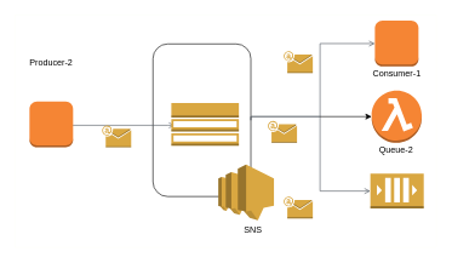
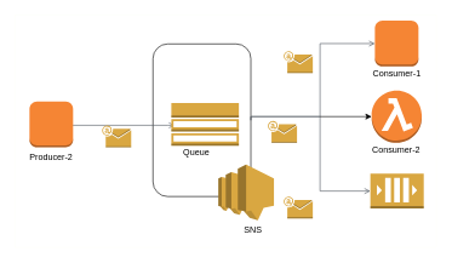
  <mxCell id="0" />
  <mxCell id="1" parent="0" />
  <mxCell id="2" value="" style="rounded=0;whiteSpace=wrap;html=1;strokeColor=#FEFFFA;" parent="1" vertex="1"><mxGeometry x="20" y="20" width="580" height="320" as="geometry" /></mxCell>
  <mxCell id="3" value="" style="rounded=1;whiteSpace=wrap;html=1;" parent="1" vertex="1"><mxGeometry x="210" y="60" width="134.75" height="210" as="geometry" /></mxCell>
- <mxCell id="4" value="Producer-2" style="text;html=1;strokeColor=none;fillColor=none;align=center;verticalAlign=middle;whiteSpace=wrap;rounded=0;" parent="1" vertex="1"><mxGeometry x="35" y="76" width="70" height="20" as="geometry" /></mxCell>
+ <mxCell id="4" value="Producer-2" style="text;html=1;strokeColor=none;fillColor=none;align=center;verticalAlign=middle;whiteSpace=wrap;rounded=0;" parent="1" vertex="1"><mxGeometry x="35" y="206" width="70" height="20" as="geometry" /></mxCell>
  <mxCell id="5" value="" style="outlineConnect=0;dashed=0;verticalLabelPosition=bottom;verticalAlign=top;align=center;html=1;shape=mxgraph.aws3.instance;fillColor=#F58534;gradientColor=none;" parent="1" vertex="1"><mxGeometry x="515.5" y="28" width="60" height="63" as="geometry" /></mxCell>
  <mxCell id="6" value="" style="outlineConnect=0;dashed=0;verticalLabelPosition=bottom;verticalAlign=top;align=center;html=1;shape=mxgraph.aws3.lambda_function;fillColor=#F58534;gradientColor=none;" parent="1" vertex="1"><mxGeometry x="511" y="124" width="69" height="72" as="geometry" /></mxCell>
  <mxCell id="7" value="Consumer-1" style="text;html=1;strokeColor=none;fillColor=none;align=center;verticalAlign=middle;whiteSpace=wrap;rounded=0;" parent="1" vertex="1"><mxGeometry x="511" y="91" width="70" height="20" as="geometry" /></mxCell>
- <mxCell id="8" value="Queue-2" style="text;html=1;strokeColor=none;fillColor=none;align=center;verticalAlign=middle;whiteSpace=wrap;rounded=0;" parent="1" vertex="1"><mxGeometry x="510" y="196" width="70" height="20" as="geometry" /></mxCell>
+ <mxCell id="8" value="Consumer-2" style="text;html=1;strokeColor=none;fillColor=none;align=center;verticalAlign=middle;whiteSpace=wrap;rounded=0;" parent="1" vertex="1"><mxGeometry x="510" y="196" width="70" height="20" as="geometry" /></mxCell>
  <mxCell id="9" value="" style="edgeStyle=orthogonalEdgeStyle;html=1;endArrow=open;elbow=vertical;startArrow=none;endFill=0;strokeColor=#545B64;rounded=0;" parent="1" edge="1"><mxGeometry width="100" relative="1" as="geometry"><mxPoint x="51.75" y="172" as="sourcePoint" /><mxPoint x="240" y="172" as="targetPoint" /><Array as="points"><mxPoint x="230" y="172" /></Array></mxGeometry></mxCell>
  <mxCell id="10" value="" style="edgeStyle=orthogonalEdgeStyle;html=1;endArrow=open;elbow=vertical;startArrow=none;endFill=0;strokeColor=#545B64;rounded=0;exitX=1;exitY=0.5;exitDx=0;exitDy=0;entryX=0;entryY=0.5;entryDx=0;entryDy=0;entryPerimeter=0;" parent="1" source="3" target="5" edge="1"><mxGeometry width="100" relative="1" as="geometry"><mxPoint x="310" y="50" as="sourcePoint" /><mxPoint x="410" y="50" as="targetPoint" /><Array as="points"><mxPoint x="440" y="160" /><mxPoint x="440" y="60" /></Array></mxGeometry></mxCell>
  <mxCell id="11" value="" style="edgeStyle=orthogonalEdgeStyle;html=1;endArrow=open;elbow=vertical;startArrow=none;endFill=0;strokeColor=#545B64;rounded=0;exitX=1;exitY=0.5;exitDx=0;exitDy=0;entryX=0;entryY=0.5;entryDx=0;entryDy=0;entryPerimeter=0;" parent="1" source="3" edge="1" target="21"><mxGeometry width="100" relative="1" as="geometry"><mxPoint x="310" y="50" as="sourcePoint" /><mxPoint x="515.5" y="336.25" as="targetPoint" /><Array as="points"><mxPoint x="440" y="160" /><mxPoint x="440" y="263" /></Array></mxGeometry></mxCell>
+ <mxCell id="12" value="Queue" style="text;html=1;strokeColor=none;fillColor=none;align=center;verticalAlign=middle;whiteSpace=wrap;rounded=0;" parent="1" vertex="1"><mxGeometry x="249.75" y="200" width="40" height="20" as="geometry" /></mxCell>
  <mxCell id="13" value="SNS" style="text;html=1;strokeColor=none;fillColor=none;align=center;verticalAlign=middle;whiteSpace=wrap;rounded=0;" parent="1" vertex="1"><mxGeometry x="328.25" y="306.5" width="40" height="20" as="geometry" /></mxCell>
  <mxCell id="14" value="" style="outlineConnect=0;dashed=0;verticalLabelPosition=bottom;verticalAlign=top;align=center;html=1;shape=mxgraph.aws3.sns;fillColor=#D9A741;gradientColor=none;" parent="1" vertex="1"><mxGeometry x="300" y="226" width="76.5" height="76.5" as="geometry" /></mxCell>
  <mxCell id="15" value="" style="outlineConnect=0;dashed=0;verticalLabelPosition=bottom;verticalAlign=top;align=center;html=1;shape=mxgraph.aws3.topic_2;fillColor=#D9A741;gradientColor=none;" parent="1" vertex="1"><mxGeometry x="235.25" y="141.5" width="93" height="58.5" as="geometry" /></mxCell>
  <mxCell id="16" value="" style="outlineConnect=0;dashed=0;verticalLabelPosition=bottom;verticalAlign=top;align=center;html=1;shape=mxgraph.aws3.instance;fillColor=#F58534;gradientColor=none;" parent="1" vertex="1"><mxGeometry x="40" y="139.25" width="60" height="63" as="geometry" /></mxCell>
  <mxCell id="17" value="" style="outlineConnect=0;dashed=0;verticalLabelPosition=bottom;verticalAlign=top;align=center;html=1;shape=mxgraph.aws3.email;fillColor=#D9A741;gradientColor=none;" parent="1" vertex="1"><mxGeometry x="390" y="70" width="40" height="30" as="geometry" /></mxCell>
  <mxCell id="18" value="" style="outlineConnect=0;dashed=0;verticalLabelPosition=bottom;verticalAlign=top;align=center;html=1;shape=mxgraph.aws3.email;fillColor=#D9A741;gradientColor=none;" parent="1" vertex="1"><mxGeometry x="140" y="172.25" width="40" height="30" as="geometry" /></mxCell>
  <mxCell id="19" value="" style="outlineConnect=0;dashed=0;verticalLabelPosition=bottom;verticalAlign=top;align=center;html=1;shape=mxgraph.aws3.email;fillColor=#D9A741;gradientColor=none;" parent="1" vertex="1"><mxGeometry x="390" y="270" width="40" height="30" as="geometry" /></mxCell>
  <mxCell id="20" value="" style="outlineConnect=0;dashed=0;verticalLabelPosition=bottom;verticalAlign=top;align=center;html=1;shape=mxgraph.aws3.email;fillColor=#D9A741;gradientColor=none;" parent="1" vertex="1"><mxGeometry x="368.25" y="166" width="40" height="30" as="geometry" /></mxCell>
  <mxCell id="21" value="" style="outlineConnect=0;dashed=0;verticalLabelPosition=bottom;verticalAlign=top;align=center;html=1;shape=mxgraph.aws3.queue;fillColor=#D9A741;gradientColor=none;" parent="1" vertex="1"><mxGeometry x="509.25" y="238.5" width="73.5" height="48" as="geometry" /></mxCell>
  <mxCell id="22" value="" style="endArrow=classic;html=1;entryX=0;entryY=0.5;entryDx=0;entryDy=0;entryPerimeter=0;" edge="1" parent="1" target="6"><mxGeometry width="50" height="50" relative="1" as="geometry"><mxPoint x="440" y="160" as="sourcePoint" /><mxPoint x="360" y="280" as="targetPoint" /></mxGeometry></mxCell>
